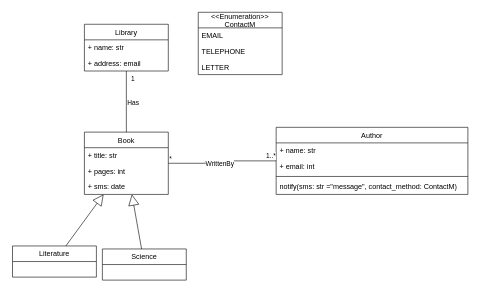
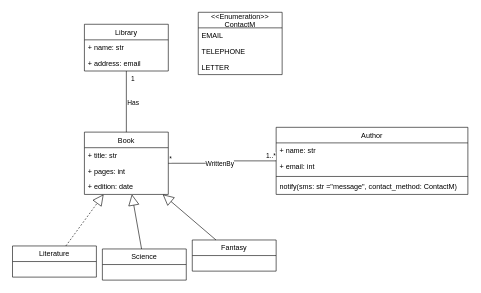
  <mxCell id="0" />
  <mxCell id="1" parent="0" />
  <mxCell id="2" value="Library" style="swimlane;fontStyle=0;childLayout=stackLayout;horizontal=1;startSize=26;fillColor=none;horizontalStack=0;resizeParent=1;resizeParentMax=0;resizeLast=0;collapsible=1;marginBottom=0;" vertex="1" parent="1"><mxGeometry x="140" y="40" width="140" height="78" as="geometry" /></mxCell>
  <mxCell id="3" value="+ name: str" style="text;strokeColor=none;fillColor=none;align=left;verticalAlign=top;spacingLeft=4;spacingRight=4;overflow=hidden;rotatable=0;points=[[0,0.5],[1,0.5]];portConstraint=eastwest;" vertex="1" parent="2"><mxGeometry y="26" width="140" height="26" as="geometry" /></mxCell>
  <mxCell id="4" value="+ address: email" style="text;strokeColor=none;fillColor=none;align=left;verticalAlign=top;spacingLeft=4;spacingRight=4;overflow=hidden;rotatable=0;points=[[0,0.5],[1,0.5]];portConstraint=eastwest;" vertex="1" parent="2"><mxGeometry y="52" width="140" height="26" as="geometry" /></mxCell>
  <mxCell id="5" value="Book" style="swimlane;fontStyle=0;childLayout=stackLayout;horizontal=1;startSize=26;fillColor=none;horizontalStack=0;resizeParent=1;resizeParentMax=0;resizeLast=0;collapsible=1;marginBottom=0;" vertex="1" parent="1"><mxGeometry x="140" y="220" width="140" height="104" as="geometry" /></mxCell>
  <mxCell id="6" value="+ title: str" style="text;strokeColor=none;fillColor=none;align=left;verticalAlign=top;spacingLeft=4;spacingRight=4;overflow=hidden;rotatable=0;points=[[0,0.5],[1,0.5]];portConstraint=eastwest;" vertex="1" parent="5"><mxGeometry y="26" width="140" height="26" as="geometry" /></mxCell>
  <mxCell id="7" value="+ pages: int" style="text;strokeColor=none;fillColor=none;align=left;verticalAlign=top;spacingLeft=4;spacingRight=4;overflow=hidden;rotatable=0;points=[[0,0.5],[1,0.5]];portConstraint=eastwest;" vertex="1" parent="5"><mxGeometry y="52" width="140" height="26" as="geometry" /></mxCell>
- <mxCell id="8" value="+ sms: date" style="text;strokeColor=none;fillColor=none;align=left;verticalAlign=top;spacingLeft=4;spacingRight=4;overflow=hidden;rotatable=0;points=[[0,0.5],[1,0.5]];portConstraint=eastwest;" vertex="1" parent="5"><mxGeometry y="78" width="140" height="26" as="geometry" /></mxCell>
+ <mxCell id="8" value="+ edition: date" style="text;strokeColor=none;fillColor=none;align=left;verticalAlign=top;spacingLeft=4;spacingRight=4;overflow=hidden;rotatable=0;points=[[0,0.5],[1,0.5]];portConstraint=eastwest;" vertex="1" parent="5"><mxGeometry y="78" width="140" height="26" as="geometry" /></mxCell>
  <mxCell id="9" value="&lt;&lt;Enumeration&gt;&gt;&#10;ContactM" style="swimlane;fontStyle=0;childLayout=stackLayout;horizontal=1;startSize=26;fillColor=none;horizontalStack=0;resizeParent=1;resizeParentMax=0;resizeLast=0;collapsible=1;marginBottom=0;" vertex="1" parent="1"><mxGeometry x="330" y="20" width="140" height="104" as="geometry" /></mxCell>
  <mxCell id="10" value="EMAIL" style="text;strokeColor=none;fillColor=none;align=left;verticalAlign=top;spacingLeft=4;spacingRight=4;overflow=hidden;rotatable=0;points=[[0,0.5],[1,0.5]];portConstraint=eastwest;" vertex="1" parent="9"><mxGeometry y="26" width="140" height="26" as="geometry" /></mxCell>
  <mxCell id="11" value="TELEPHONE" style="text;strokeColor=none;fillColor=none;align=left;verticalAlign=top;spacingLeft=4;spacingRight=4;overflow=hidden;rotatable=0;points=[[0,0.5],[1,0.5]];portConstraint=eastwest;" vertex="1" parent="9"><mxGeometry y="52" width="140" height="26" as="geometry" /></mxCell>
  <mxCell id="12" value="LETTER" style="text;strokeColor=none;fillColor=none;align=left;verticalAlign=top;spacingLeft=4;spacingRight=4;overflow=hidden;rotatable=0;points=[[0,0.5],[1,0.5]];portConstraint=eastwest;" vertex="1" parent="9"><mxGeometry y="78" width="140" height="26" as="geometry" /></mxCell>
  <mxCell id="13" value="Author" style="swimlane;fontStyle=0;childLayout=stackLayout;horizontal=1;startSize=26;fillColor=none;horizontalStack=0;resizeParent=1;resizeParentMax=0;resizeLast=0;collapsible=1;marginBottom=0;" vertex="1" parent="1"><mxGeometry x="460" y="212" width="320" height="112" as="geometry" /></mxCell>
  <mxCell id="14" value="+ name: str" style="text;strokeColor=none;fillColor=none;align=left;verticalAlign=top;spacingLeft=4;spacingRight=4;overflow=hidden;rotatable=0;points=[[0,0.5],[1,0.5]];portConstraint=eastwest;" vertex="1" parent="13"><mxGeometry y="26" width="320" height="26" as="geometry" /></mxCell>
  <mxCell id="15" value="+ email: int" style="text;strokeColor=none;fillColor=none;align=left;verticalAlign=top;spacingLeft=4;spacingRight=4;overflow=hidden;rotatable=0;points=[[0,0.5],[1,0.5]];portConstraint=eastwest;" vertex="1" parent="13"><mxGeometry y="52" width="320" height="26" as="geometry" /></mxCell>
  <mxCell id="16" value="" style="line;strokeWidth=1;fillColor=none;align=left;verticalAlign=middle;spacingTop=-1;spacingLeft=3;spacingRight=3;rotatable=0;labelPosition=right;points=[];portConstraint=eastwest;strokeColor=inherit;" vertex="1" parent="13"><mxGeometry y="78" width="320" height="8" as="geometry" /></mxCell>
  <mxCell id="17" value="notify(sms: str =&quot;message&quot;, contact_method: ContactM)" style="text;strokeColor=none;fillColor=none;align=left;verticalAlign=top;spacingLeft=4;spacingRight=4;overflow=hidden;rotatable=0;points=[[0,0.5],[1,0.5]];portConstraint=eastwest;" vertex="1" parent="13"><mxGeometry y="86" width="320" height="26" as="geometry" /></mxCell>
  <mxCell id="18" value="Literature" style="swimlane;fontStyle=0;childLayout=stackLayout;horizontal=1;startSize=26;fillColor=none;horizontalStack=0;resizeParent=1;resizeParentMax=0;resizeLast=0;collapsible=1;marginBottom=0;" vertex="1" parent="1"><mxGeometry x="20" y="410" width="140" height="52" as="geometry" /></mxCell>
  <mxCell id="19" value="Science" style="swimlane;fontStyle=0;childLayout=stackLayout;horizontal=1;startSize=26;fillColor=none;horizontalStack=0;resizeParent=1;resizeParentMax=0;resizeLast=0;collapsible=1;marginBottom=0;" vertex="1" parent="1"><mxGeometry x="170" y="415" width="140" height="52" as="geometry" /></mxCell>
- <mxCell id="21" value="" style="endArrow=block;endSize=16;endFill=0;html=1;" edge="1" parent="1" source="18" target="5"><mxGeometry width="160" relative="1" as="geometry"><mxPoint x="100" y="430" as="sourcePoint" /><mxPoint x="500" y="270" as="targetPoint" /></mxGeometry></mxCell>
+ <mxCell id="20" value="Fantasy" style="swimlane;fontStyle=0;childLayout=stackLayout;horizontal=1;startSize=26;fillColor=none;horizontalStack=0;resizeParent=1;resizeParentMax=0;resizeLast=0;collapsible=1;marginBottom=0;" vertex="1" parent="1"><mxGeometry x="320" y="400" width="140" height="52" as="geometry" /></mxCell>
+ <mxCell id="21" value="" style="endArrow=block;endSize=16;endFill=0;html=1;dashed=1;" edge="1" parent="1" source="18" target="5"><mxGeometry width="160" relative="1" as="geometry"><mxPoint x="100" y="430" as="sourcePoint" /><mxPoint x="500" y="270" as="targetPoint" /></mxGeometry></mxCell>
  <mxCell id="22" value="" style="endArrow=block;endSize=16;endFill=0;html=1;" edge="1" parent="1" source="19" target="5"><mxGeometry width="160" relative="1" as="geometry"><mxPoint x="120.26" y="410" as="sourcePoint" /><mxPoint x="179.481" y="334" as="targetPoint" /></mxGeometry></mxCell>
+ <mxCell id="23" value="" style="endArrow=block;endSize=16;endFill=0;html=1;" edge="1" parent="1" source="20" target="5"><mxGeometry width="160" relative="1" as="geometry"><mxPoint x="284.09" y="519" as="sourcePoint" /><mxPoint x="269.999" y="333" as="targetPoint" /></mxGeometry></mxCell>
  <mxCell id="24" value="" style="endArrow=none;html=1;edgeStyle=orthogonalEdgeStyle;" edge="1" parent="1" source="2" target="5"><mxGeometry relative="1" as="geometry"><mxPoint x="340" y="270" as="sourcePoint" /><mxPoint x="500" y="270" as="targetPoint" /></mxGeometry></mxCell>
  <mxCell id="25" value="Has" style="edgeLabel;resizable=0;html=1;align=left;verticalAlign=bottom;" connectable="0" vertex="1" parent="24"><mxGeometry x="-1" relative="1" as="geometry"><mxPoint y="62" as="offset" /></mxGeometry></mxCell>
  <mxCell id="26" value="1" style="edgeLabel;html=1;align=center;verticalAlign=middle;resizable=0;points=[];" vertex="1" connectable="0" parent="24"><mxGeometry x="-0.858" relative="1" as="geometry"><mxPoint x="10" y="5" as="offset" /></mxGeometry></mxCell>
  <mxCell id="27" value="" style="endArrow=none;html=1;edgeStyle=orthogonalEdgeStyle;" edge="1" parent="1" source="5" target="13"><mxGeometry relative="1" as="geometry"><mxPoint x="10" y="240" as="sourcePoint" /><mxPoint x="170" y="240" as="targetPoint" /></mxGeometry></mxCell>
  <mxCell id="28" value="*" style="edgeLabel;resizable=0;html=1;align=left;verticalAlign=bottom;" connectable="0" vertex="1" parent="27"><mxGeometry x="-1" relative="1" as="geometry" /></mxCell>
  <mxCell id="29" value="1..*" style="edgeLabel;resizable=0;html=1;align=right;verticalAlign=bottom;" connectable="0" vertex="1" parent="27"><mxGeometry x="1" relative="1" as="geometry" /></mxCell>
  <mxCell id="30" value="WrittenBy" style="edgeLabel;html=1;align=center;verticalAlign=middle;resizable=0;points=[];" vertex="1" connectable="0" parent="27"><mxGeometry x="-0.08" relative="1" as="geometry"><mxPoint as="offset" /></mxGeometry></mxCell>
